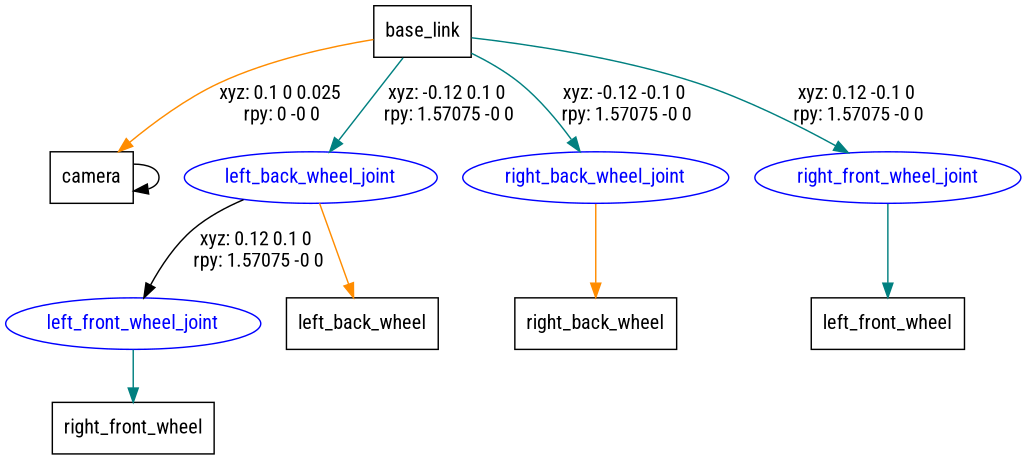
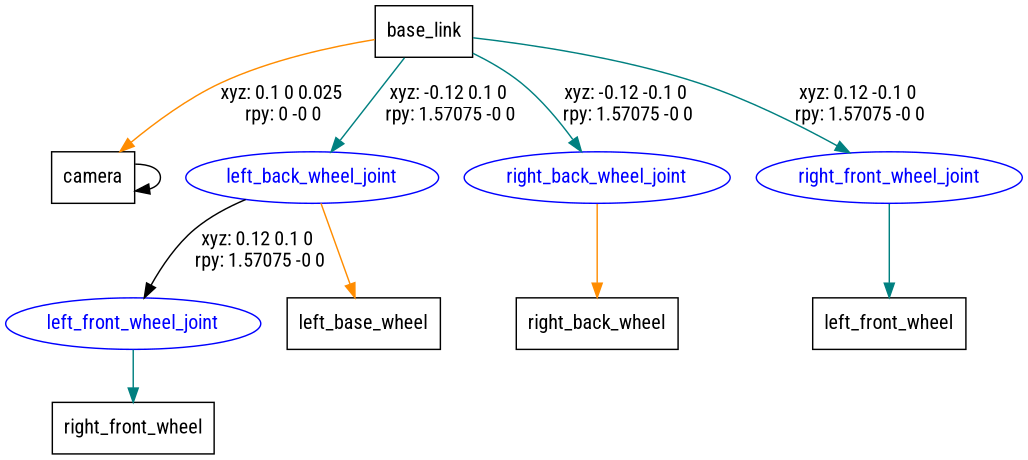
  digraph {
    fontname="Roboto Condensed"
    node [fontname="Roboto Condensed" shape=box]
    edge [color=teal fontname="Roboto Condensed"]
    n1 [label=base_link]
    n2 [label=camera]
    left_back_wheel_joint [color=blue fontcolor=blue shape=ellipse]
    right_back_wheel_joint [color=blue fontcolor=blue shape=ellipse]
    right_front_wheel_joint [color=blue fontcolor=blue shape=ellipse]
    left_front_wheel_joint [color=blue fontcolor=blue shape=ellipse]
-   n7 [label=left_back_wheel]
+   n7 [label=left_base_wheel]
    n8 [label=right_front_wheel]
    n9 [label=right_back_wheel]
    n10 [label=left_front_wheel]
    n1 -> n2 [color=darkorange label="xyz: 0.1 0 0.025 \nrpy: 0 -0 0"]
    n1 -> left_back_wheel_joint [label="xyz: -0.12 0.1 0 \nrpy: 1.57075 -0 0"]
    n1 -> right_back_wheel_joint [label="xyz: -0.12 -0.1 0 \nrpy: 1.57075 -0 0"]
    n1 -> right_front_wheel_joint [label="xyz: 0.12 -0.1 0 \nrpy: 1.57075 -0 0"]
    n2 -> n2 [color=black]
    left_back_wheel_joint -> left_front_wheel_joint [color=black label="xyz: 0.12 0.1 0 \nrpy: 1.57075 -0 0"]
    left_back_wheel_joint -> n7 [color=darkorange]
    right_back_wheel_joint -> n9 [color=darkorange]
    right_front_wheel_joint -> n10
    left_front_wheel_joint -> n8
  }
